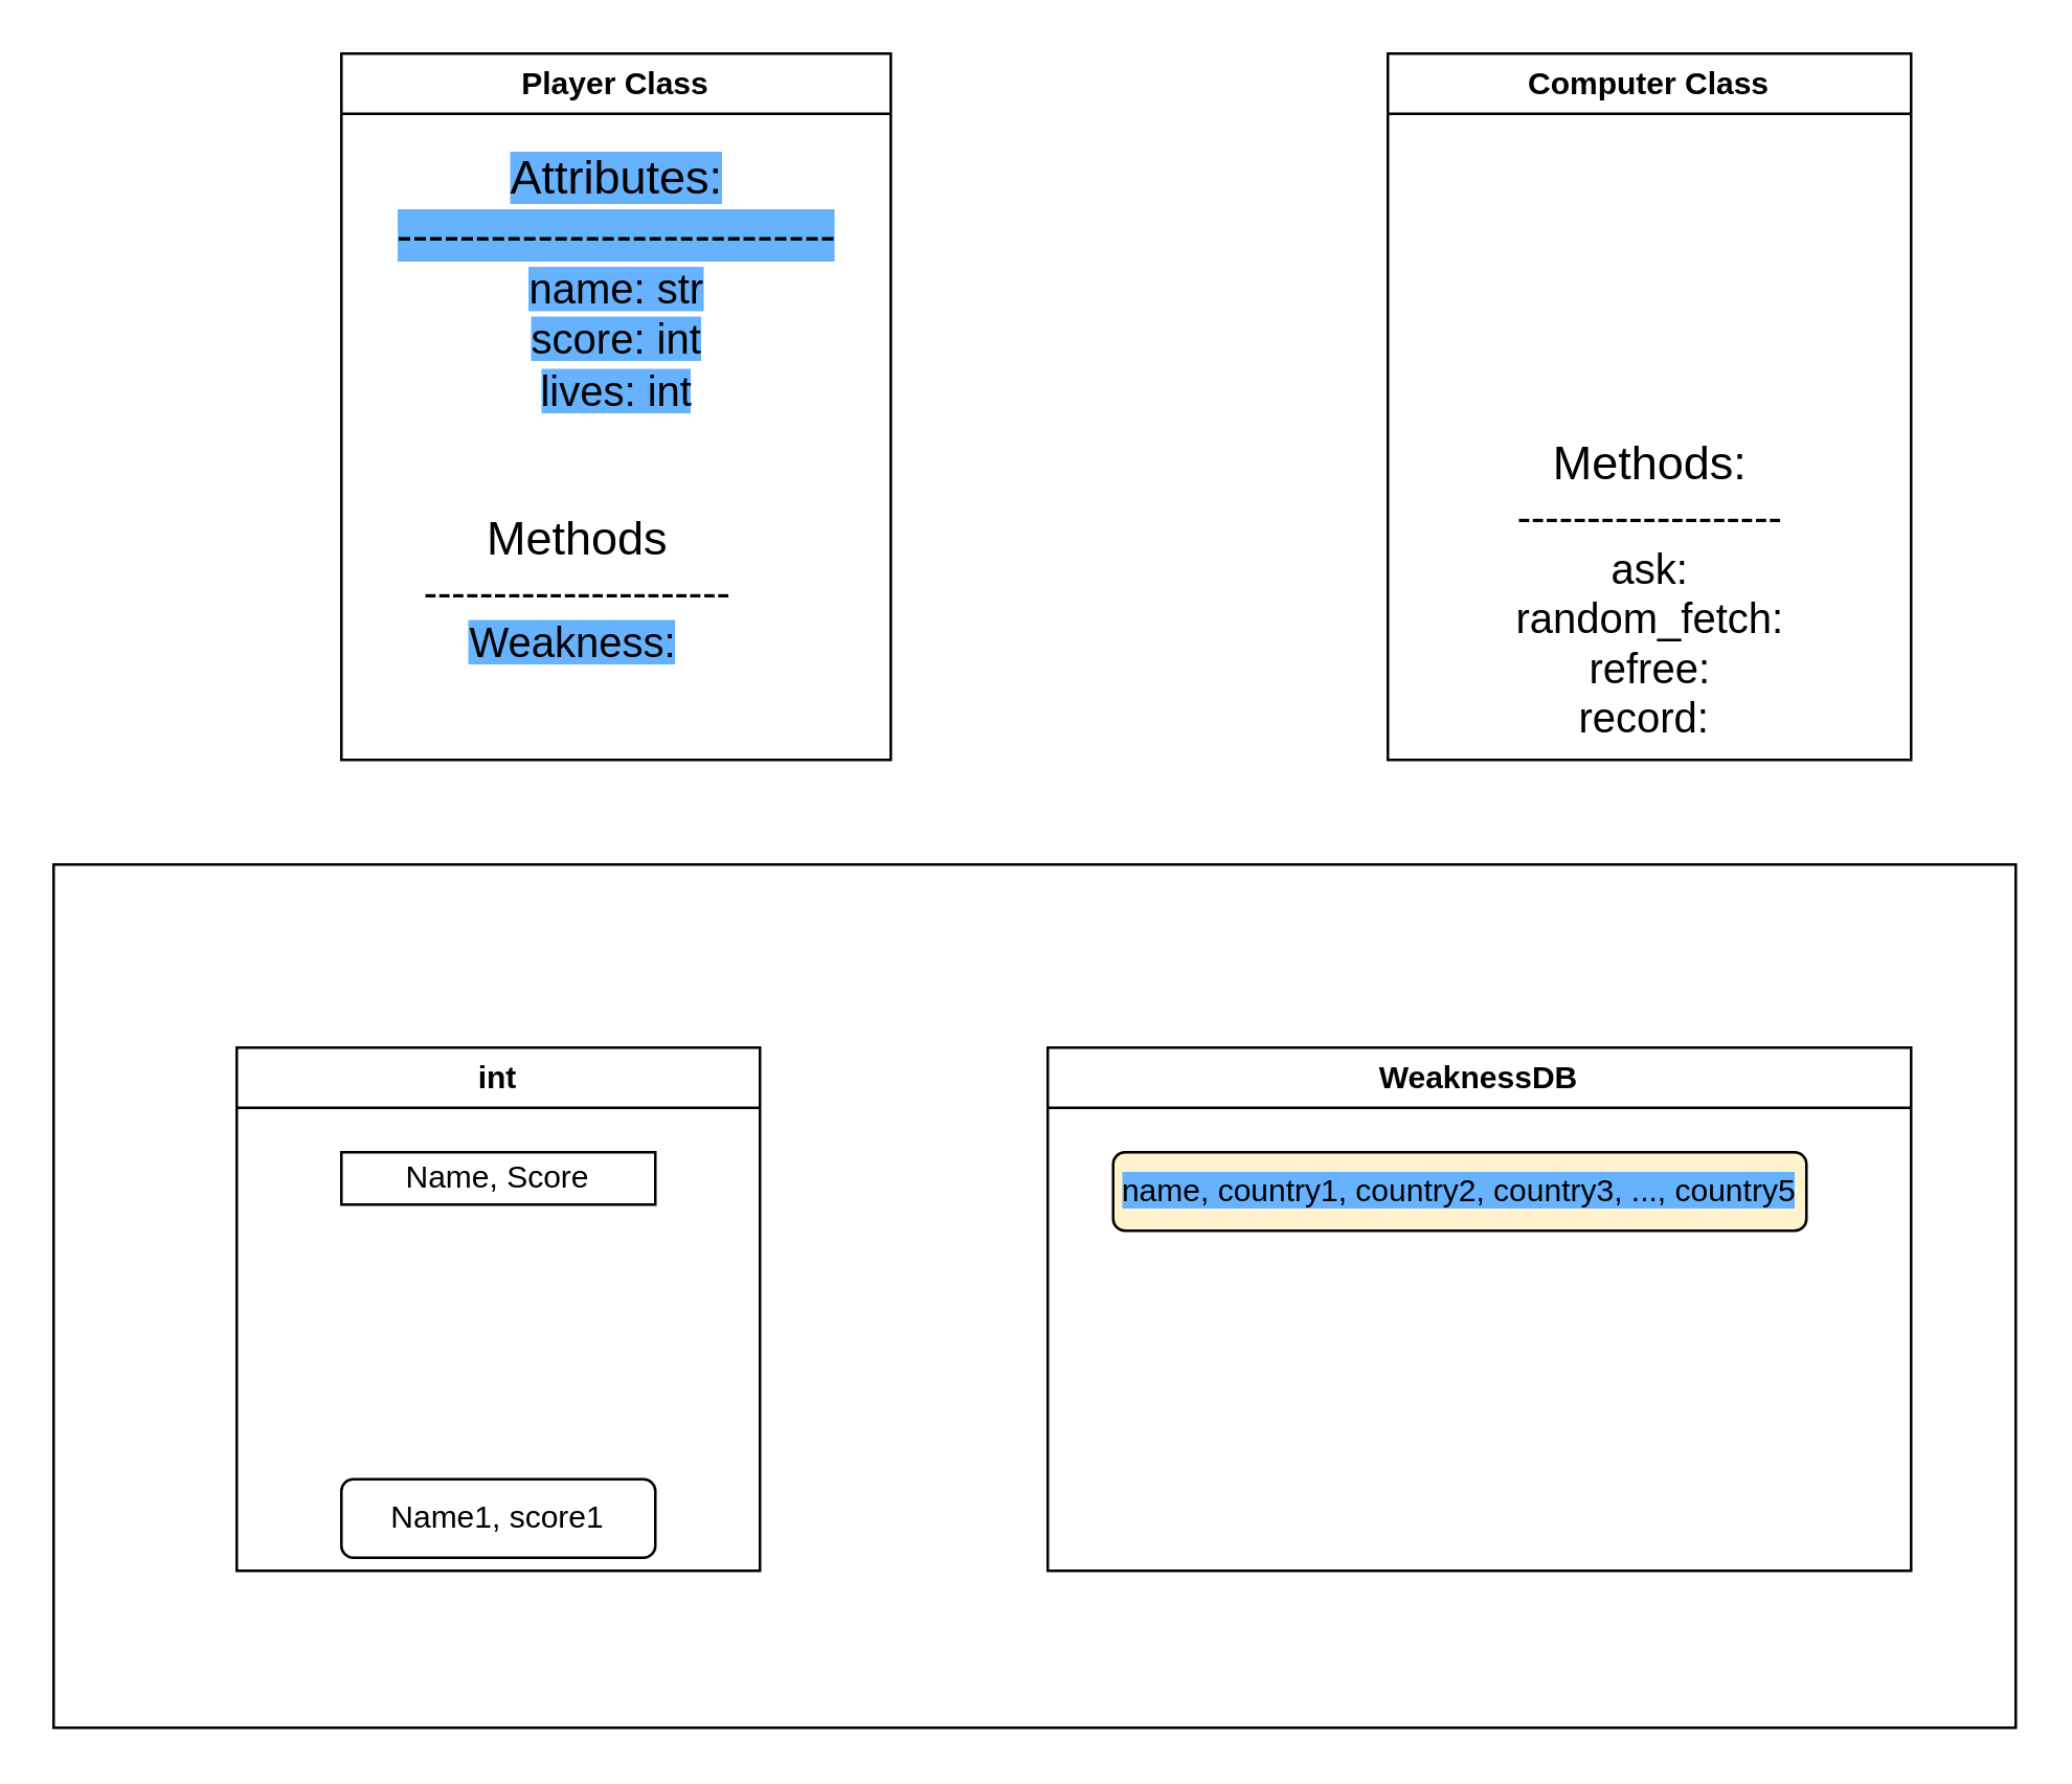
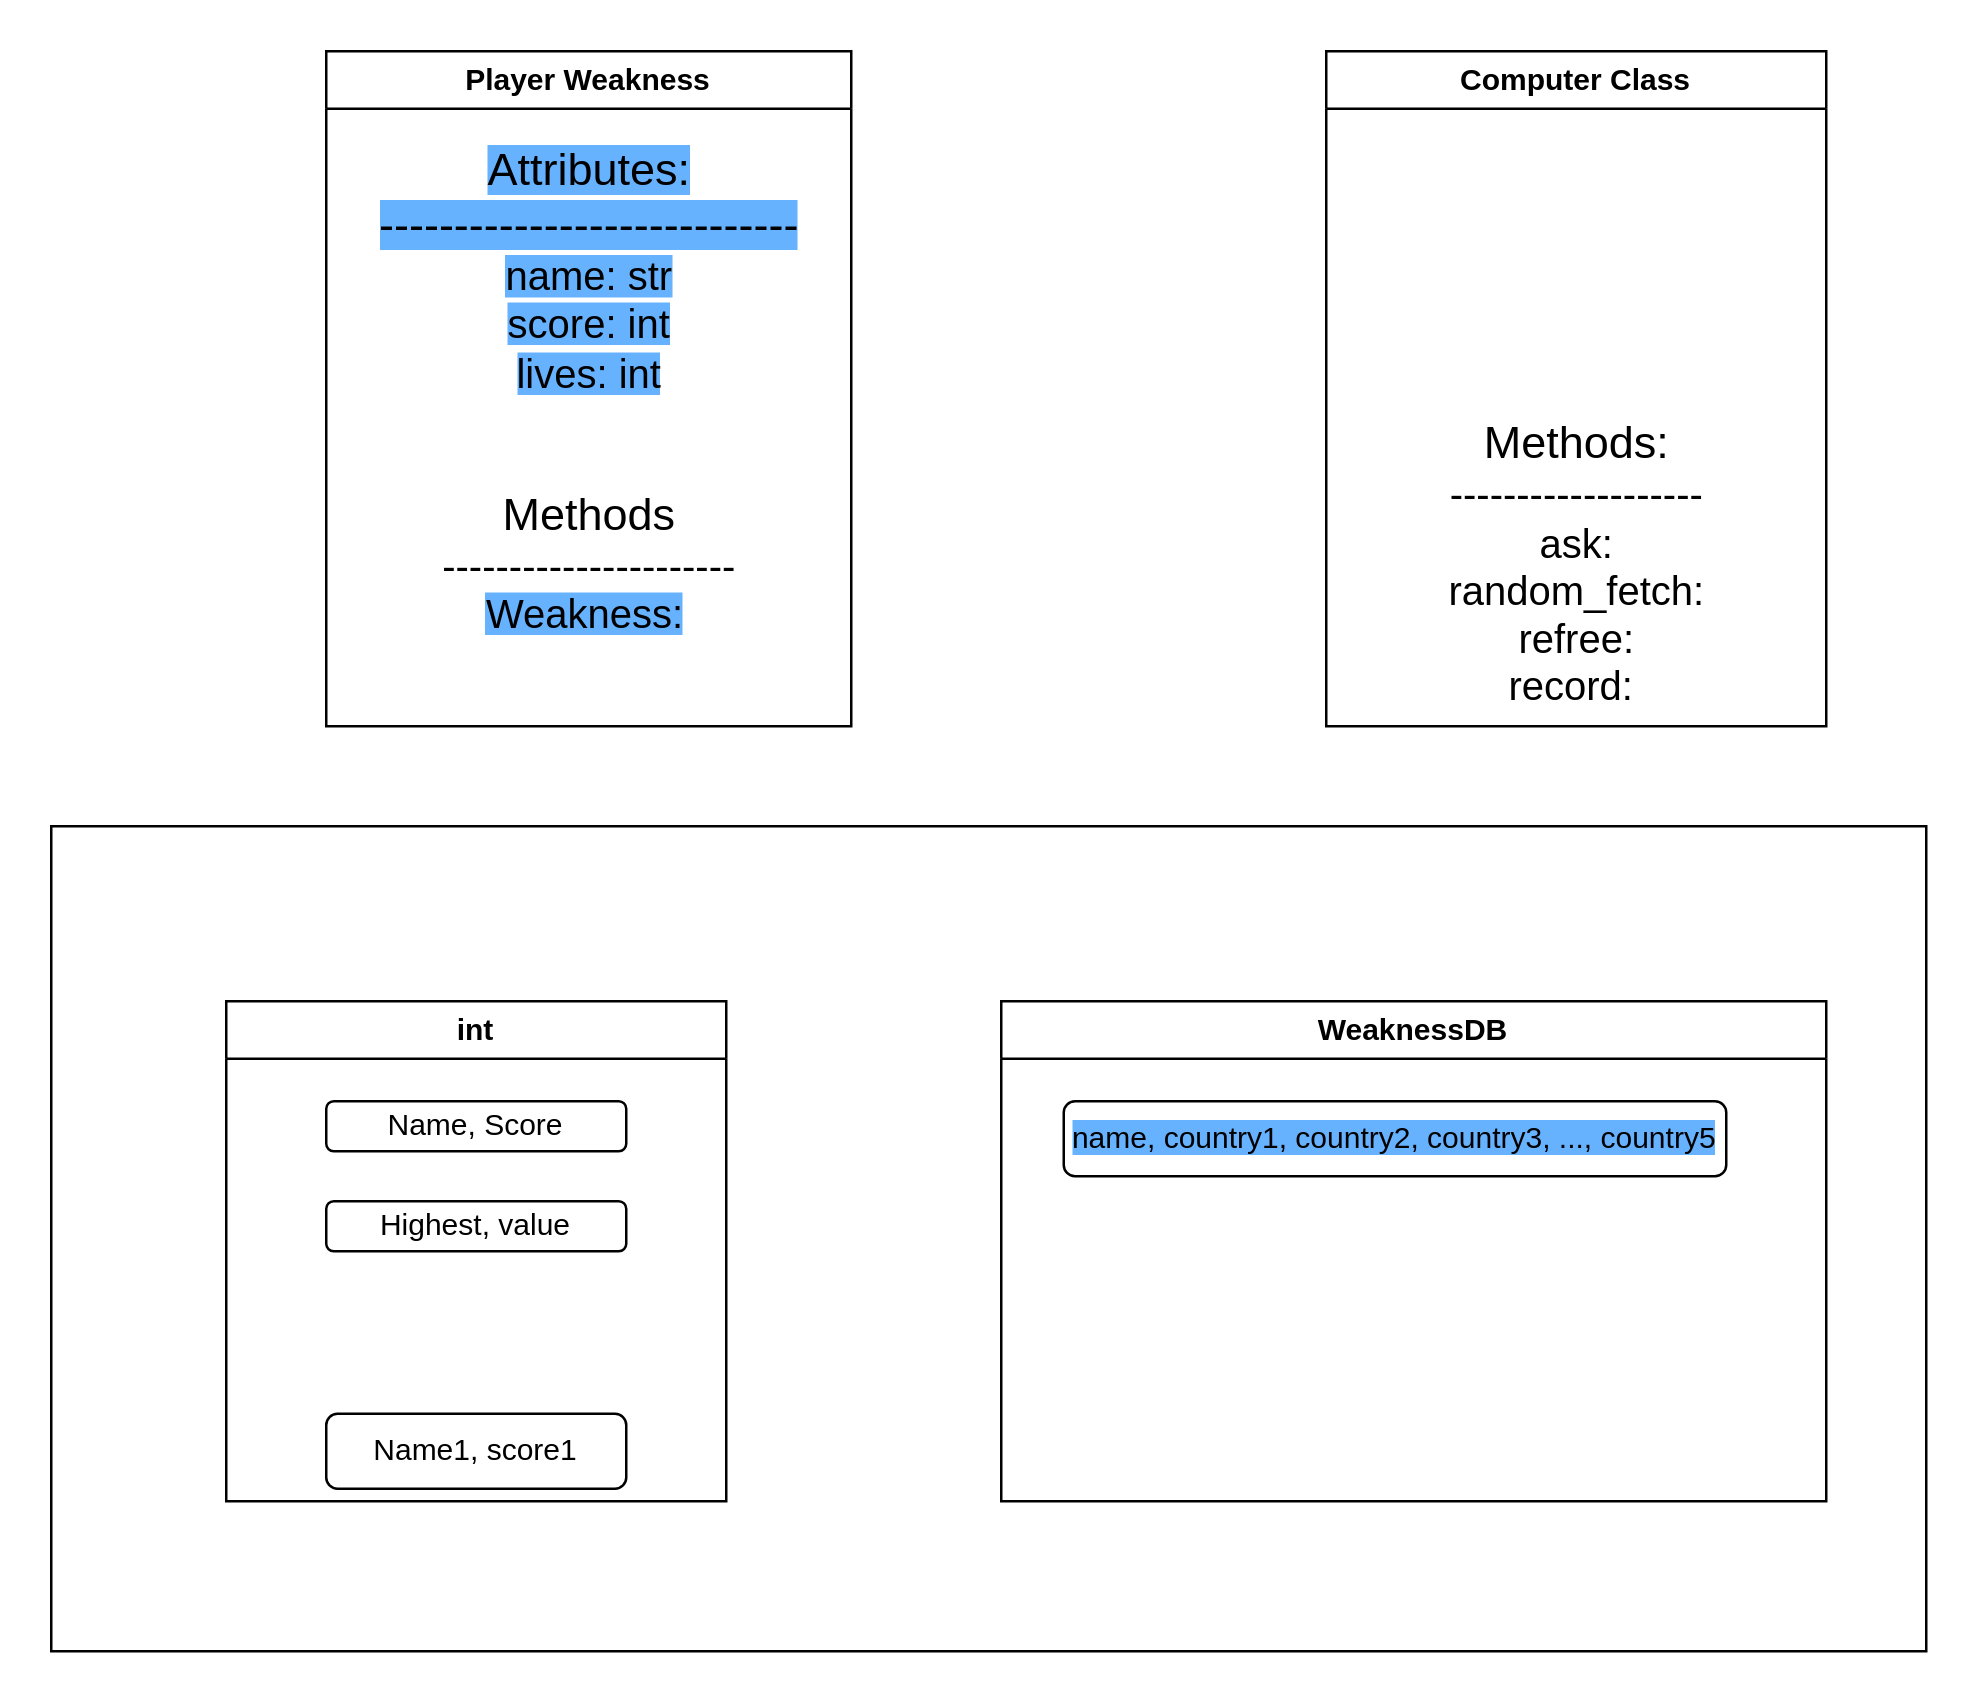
  <mxCell id="0" />
  <mxCell id="1" parent="0" />
  <mxCell id="2" value="" style="rounded=0;whiteSpace=wrap;html=1;" vertex="1" parent="1"><mxGeometry x="20" y="330" width="750" height="330" as="geometry" /></mxCell>
- <mxCell id="3" value="Player Class" style="swimlane;whiteSpace=wrap;html=1;" vertex="1" parent="1"><mxGeometry x="130" y="20" width="210" height="270" as="geometry" /></mxCell>
+ <mxCell id="3" value="Player Weakness" style="swimlane;whiteSpace=wrap;html=1;" vertex="1" parent="1"><mxGeometry x="130" y="20" width="210" height="270" as="geometry" /></mxCell>
  <mxCell id="4" value="&lt;font style=&quot;font-size: 18px; background-color: rgb(102, 178, 255);&quot;&gt;Attributes:&lt;/font&gt;&lt;div&gt;&lt;span style=&quot;font-size: 18px; background-color: rgb(102, 178, 255);&quot;&gt;----------------------------&lt;br&gt;&lt;/span&gt;&lt;div&gt;&lt;font style=&quot;background-color: rgb(102, 178, 255);&quot; size=&quot;3&quot;&gt;name: str&lt;/font&gt;&lt;/div&gt;&lt;div&gt;&lt;font style=&quot;background-color: rgb(102, 178, 255);&quot; size=&quot;3&quot;&gt;score: int&lt;/font&gt;&lt;/div&gt;&lt;div&gt;&lt;font style=&quot;background-color: rgb(102, 178, 255);&quot; size=&quot;3&quot;&gt;lives: int&lt;/font&gt;&lt;/div&gt;&lt;div&gt;&lt;br&gt;&lt;/div&gt;&lt;/div&gt;" style="text;html=1;align=center;verticalAlign=middle;resizable=0;points=[];autosize=1;strokeColor=none;fillColor=none;" vertex="1" parent="3"><mxGeometry x="10" y="30" width="190" height="130" as="geometry" /></mxCell>
- <mxCell id="5" value="&lt;div&gt;&lt;font style=&quot;font-size: 18px;&quot;&gt;Methods&lt;/font&gt;&lt;/div&gt;&lt;div&gt;&lt;font size=&quot;3&quot;&gt;----------------------&lt;/font&gt;&lt;/div&gt;&lt;font style=&quot;background-color: rgb(102, 178, 255);&quot; size=&quot;3&quot;&gt;Weakness:&lt;/font&gt;&amp;nbsp;" style="text;html=1;align=center;verticalAlign=middle;resizable=0;points=[];autosize=1;strokeColor=none;fillColor=none;" vertex="1" parent="3"><mxGeometry x="20" y="170" width="140" height="70" as="geometry" /></mxCell>
+ <mxCell id="5" value="&lt;div&gt;&lt;font style=&quot;font-size: 18px;&quot;&gt;Methods&lt;/font&gt;&lt;/div&gt;&lt;div&gt;&lt;font size=&quot;3&quot;&gt;----------------------&lt;/font&gt;&lt;/div&gt;&lt;font style=&quot;background-color: rgb(102, 178, 255);&quot; size=&quot;3&quot;&gt;Weakness:&lt;/font&gt;&amp;nbsp;" style="text;html=1;align=center;verticalAlign=middle;resizable=0;points=[];autosize=1;strokeColor=none;fillColor=none;" vertex="1" parent="3"><mxGeometry x="35" y="170" width="140" height="70" as="geometry" /></mxCell>
  <mxCell id="6" value="Computer Class" style="swimlane;whiteSpace=wrap;html=1;" vertex="1" parent="1"><mxGeometry x="530" y="20" width="200" height="270" as="geometry" /></mxCell>
  <mxCell id="7" value="&lt;font style=&quot;font-size: 18px;&quot;&gt;Methods:&lt;/font&gt;&lt;div&gt;&lt;font size=&quot;3&quot;&gt;-------------------&lt;br&gt;&lt;/font&gt;&lt;div&gt;&lt;font size=&quot;3&quot;&gt;ask:&lt;/font&gt;&lt;/div&gt;&lt;div&gt;&lt;font size=&quot;3&quot;&gt;random_fetch:&lt;/font&gt;&lt;/div&gt;&lt;div&gt;&lt;font size=&quot;3&quot;&gt;refree:&lt;/font&gt;&lt;/div&gt;&lt;div&gt;&lt;font size=&quot;3&quot;&gt;record:&amp;nbsp;&lt;/font&gt;&lt;/div&gt;&lt;/div&gt;" style="text;html=1;align=center;verticalAlign=middle;resizable=0;points=[];autosize=1;strokeColor=none;fillColor=none;" vertex="1" parent="6"><mxGeometry x="35" y="140" width="130" height="130" as="geometry" /></mxCell>
  <mxCell id="8" value="WeaknessDB" style="swimlane;whiteSpace=wrap;html=1;" vertex="1" parent="1"><mxGeometry x="400" y="400" width="330" height="200" as="geometry" /></mxCell>
- <mxCell id="9" value="&lt;span style=&quot;background-color: rgb(102, 178, 255);&quot;&gt;name, country1, country2, country3, ..., country5&lt;/span&gt;" style="rounded=1;whiteSpace=wrap;html=1;fillColor=#fff2cc;" vertex="1" parent="8"><mxGeometry x="25" y="40" width="265" height="30" as="geometry" /></mxCell>
+ <mxCell id="9" value="&lt;span style=&quot;background-color: rgb(102, 178, 255);&quot;&gt;name, country1, country2, country3, ..., country5&lt;/span&gt;" style="rounded=1;whiteSpace=wrap;html=1;" vertex="1" parent="8"><mxGeometry x="25" y="40" width="265" height="30" as="geometry" /></mxCell>
  <mxCell id="10" value="int" style="swimlane;whiteSpace=wrap;html=1;" vertex="1" parent="1"><mxGeometry x="90" y="400" width="200" height="200" as="geometry" /></mxCell>
- <mxCell id="11" value="Name, Score" style="whiteSpace=wrap;html=1;rounded=0;" vertex="1" parent="10"><mxGeometry x="40" y="40" width="120" height="20" as="geometry" /></mxCell>
+ <mxCell id="11" value="Name, Score" style="rounded=1;whiteSpace=wrap;html=1;" vertex="1" parent="10"><mxGeometry x="40" y="40" width="120" height="20" as="geometry" /></mxCell>
+ <mxCell id="12" value="Highest, value" style="rounded=1;whiteSpace=wrap;html=1;" vertex="1" parent="10"><mxGeometry x="40" y="80" width="120" height="20" as="geometry" /></mxCell>
  <mxCell id="13" value="Name1, score1" style="rounded=1;whiteSpace=wrap;html=1;" vertex="1" parent="10"><mxGeometry x="40" y="165" width="120" height="30" as="geometry" /></mxCell>
